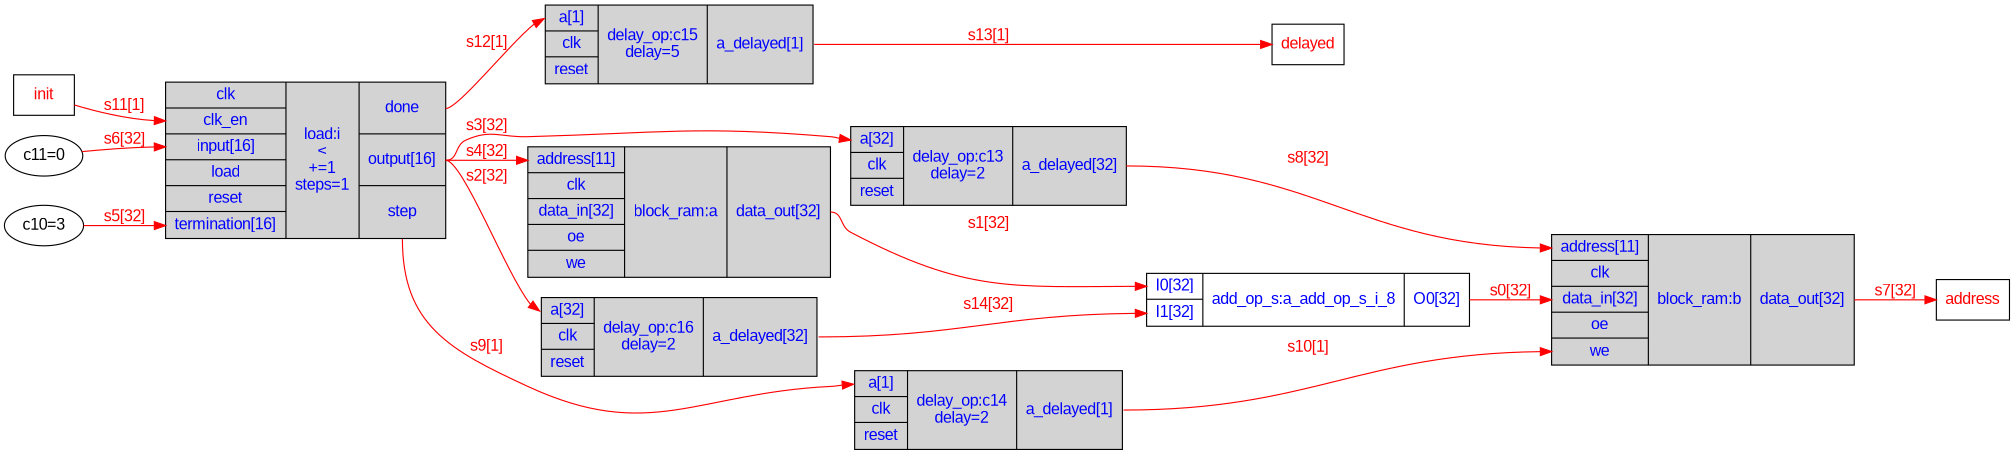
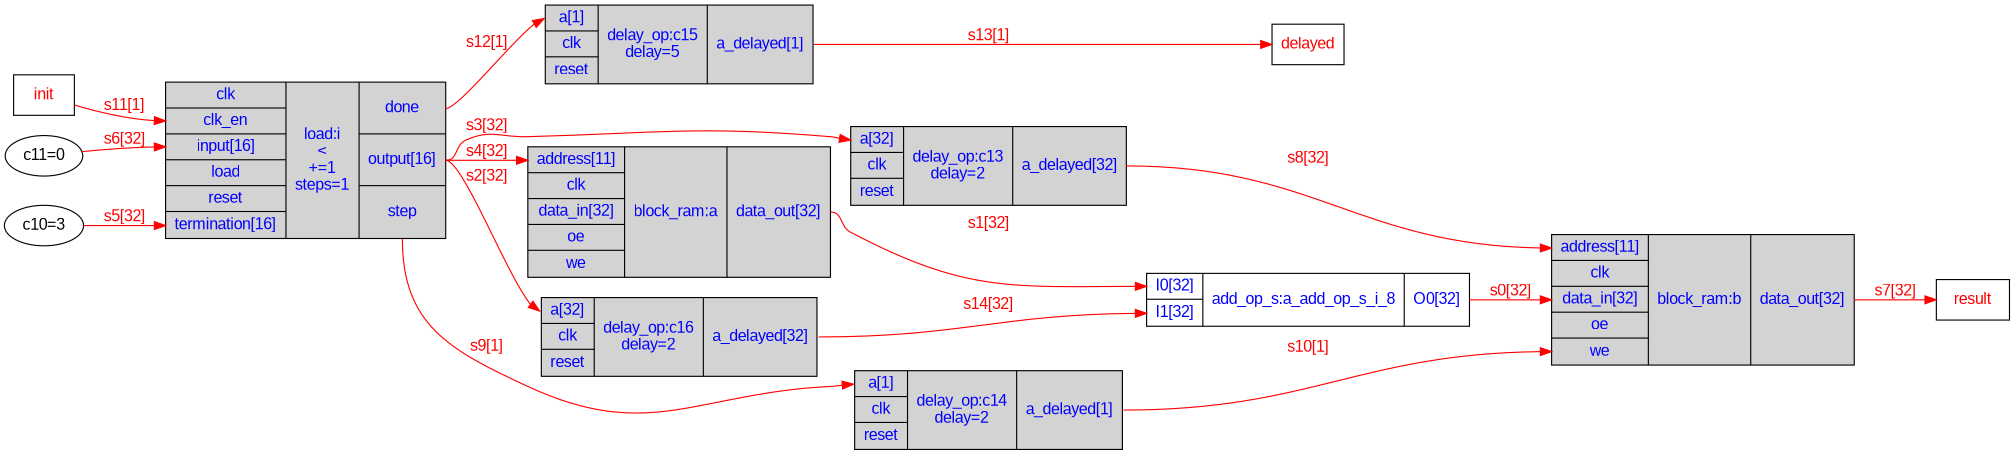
  digraph {
    fontname="Liberation Sans"
    rankdir=LR
    node [fillcolor=lightgray fontcolor=blue fontname="Liberation Sans" shape=record style=filled]
    edge [color=red fontcolor=red fontname="Liberation Sans" headport=a tailport=a_delayed]
    n1 [label="{{<clk>clk|<clk_en>clk_en|<input>input[16]|<load>load|<reset>reset|<termination>termination[16]}|load:i\n\<\n+=1\nsteps=1|{<done>done|<output>output[16]|<step>step}}"]
    n2 [label="{{<address>address[11]|<clk>clk|<data_in>data_in[32]|<oe>oe|<we>we}|block_ram:a|{<data_out>data_out[32]}}"]
    n3 [label="{{<a>a[32]|<clk>clk|<reset>reset}|delay_op:c13\ndelay=2|{<a_delayed>a_delayed[32]}}"]
    n4 [label="{{<a>a[1]|<clk>clk|<reset>reset}|delay_op:c14\ndelay=2|{<a_delayed>a_delayed[1]}}"]
    n5 [label="{{<a>a[1]|<clk>clk|<reset>reset}|delay_op:c15\ndelay=5|{<a_delayed>a_delayed[1]}}"]
    n6 [label="{{<a>a[32]|<clk>clk|<reset>reset}|delay_op:c16\ndelay=2|{<a_delayed>a_delayed[32]}}"]
    n7 [label="{{<I0>I0[32]|<I1>I1[32]}|add_op_s:a_add_op_s_i_8|{<O0>O0[32]}}" fillcolor="" style=""]
    n8 [label="{{<address>address[11]|<clk>clk|<data_in>data_in[32]|<oe>oe|<we>we}|block_ram:b|{<data_out>data_out[32]}}"]
    n9 [fontcolor=red label=delayed shape=msquare fillcolor="" style=""]
-   n10 [fontcolor=red label=address shape=msquare fillcolor="" style=""]
+   n10 [fontcolor=red label=result shape=msquare fillcolor="" style=""]
    n11 [fontcolor=red label=init shape=msquare fillcolor="" style=""]
    n12 [fontcolor=b label="c10=3" fillcolor="" shape="" style=""]
    n13 [fontcolor=b label="c11=0" fillcolor="" shape="" style=""]
    n1 -> n2 [headport=address label="s4[32]" tailport=output]
    n1 -> n3 [label="s3[32]" tailport=output]
    n1 -> n4 [label="s9[1]" tailport=step]
    n1 -> n5 [label="s12[1]" tailport=done]
    n1 -> n6 [label="s2[32]" tailport=output]
    n2 -> n7 [headport=I0 label="s1[32]" tailport=data_out]
    n3 -> n8 [headport=address label="s8[32]"]
    n4 -> n8 [headport=we label="s10[1]"]
    n5 -> n9 [headport=in label="s13[1]"]
    n6 -> n7 [headport=I1 label="s14[32]"]
    n7 -> n8 [headport=data_in label="s0[32]" tailport=O0]
    n8 -> n10 [headport=in label="s7[32]" tailport=data_out]
    n11 -> n1 [headport=clk_en label="s11[1]" tailport=out]
    n12 -> n1 [headport=termination label="s5[32]" tailport=out]
    n13 -> n1 [headport=input label="s6[32]" tailport=out]
  }
